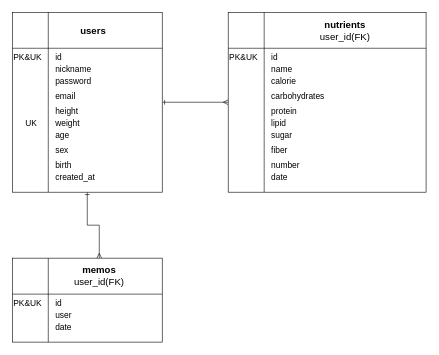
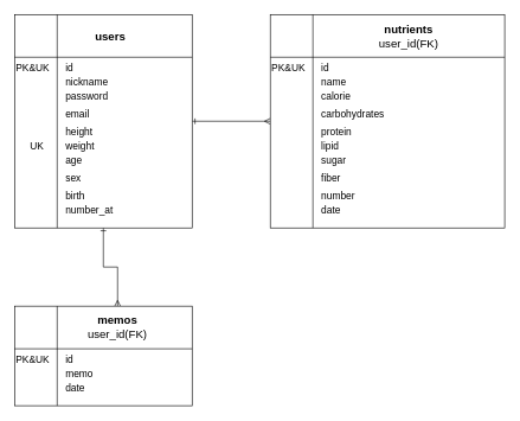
  <mxCell id="0" />
  <mxCell id="1" parent="0" />
  <mxCell id="2" style="edgeStyle=orthogonalEdgeStyle;rounded=0;orthogonalLoop=1;jettySize=auto;html=1;entryX=0;entryY=0.5;entryDx=0;entryDy=0;fontSize=14;endArrow=ERmany;endFill=0;startArrow=ERone;startFill=0;" parent="1" source="4" target="18" edge="1"><mxGeometry relative="1" as="geometry" /></mxCell>
  <mxCell id="3" value="" style="edgeStyle=orthogonalEdgeStyle;rounded=0;orthogonalLoop=1;jettySize=auto;html=1;fontSize=14;startArrow=ERone;startFill=0;endArrow=ERmany;endFill=0;" parent="1" source="4" target="33" edge="1"><mxGeometry relative="1" as="geometry" /></mxCell>
  <mxCell id="4" value="" style="shape=internalStorage;whiteSpace=wrap;html=1;backgroundOutline=1;dx=60;dy=60;align=left;" parent="1" vertex="1"><mxGeometry x="20" y="20" width="250" height="300" as="geometry" /></mxCell>
  <mxCell id="5" value="users" style="text;html=1;strokeColor=none;fillColor=none;align=center;verticalAlign=middle;whiteSpace=wrap;rounded=0;fontSize=16;fontStyle=1" parent="1" vertex="1"><mxGeometry x="110" y="30" width="90" height="40" as="geometry" /></mxCell>
  <mxCell id="6" value="PK&amp;amp;UK" style="text;html=1;strokeColor=none;fillColor=none;align=left;verticalAlign=middle;whiteSpace=wrap;rounded=0;fontSize=14;" parent="1" vertex="1"><mxGeometry x="20" y="80" width="50" height="30" as="geometry" /></mxCell>
  <mxCell id="7" value="id" style="text;html=1;align=left;verticalAlign=middle;resizable=0;points=[];autosize=1;strokeColor=none;fillColor=none;fontSize=14;" parent="1" vertex="1"><mxGeometry x="90" y="80" width="30" height="30" as="geometry" /></mxCell>
  <mxCell id="8" value="nickname" style="text;html=1;align=left;verticalAlign=middle;resizable=0;points=[];autosize=1;strokeColor=none;fillColor=none;fontSize=14;" parent="1" vertex="1"><mxGeometry x="90" y="100" width="80" height="30" as="geometry" /></mxCell>
  <mxCell id="9" value="password" style="text;html=1;align=left;verticalAlign=middle;resizable=0;points=[];autosize=1;strokeColor=none;fillColor=none;fontSize=14;" parent="1" vertex="1"><mxGeometry x="90" y="120" width="80" height="30" as="geometry" /></mxCell>
  <mxCell id="10" value="height" style="text;html=1;align=left;verticalAlign=middle;resizable=0;points=[];autosize=1;strokeColor=none;fillColor=none;fontSize=14;" parent="1" vertex="1"><mxGeometry x="90" y="170" width="60" height="30" as="geometry" /></mxCell>
  <mxCell id="11" value="email" style="text;html=1;align=left;verticalAlign=middle;resizable=0;points=[];autosize=1;strokeColor=none;fillColor=none;fontSize=14;" parent="1" vertex="1"><mxGeometry x="90" y="145" width="60" height="30" as="geometry" /></mxCell>
  <mxCell id="12" value="age" style="text;html=1;align=left;verticalAlign=middle;resizable=0;points=[];autosize=1;strokeColor=none;fillColor=none;fontSize=14;" parent="1" vertex="1"><mxGeometry x="90" y="210" width="50" height="30" as="geometry" /></mxCell>
  <mxCell id="13" value="weight" style="text;html=1;align=left;verticalAlign=middle;resizable=0;points=[];autosize=1;strokeColor=none;fillColor=none;fontSize=14;" parent="1" vertex="1"><mxGeometry x="90" y="190" width="60" height="30" as="geometry" /></mxCell>
  <mxCell id="14" value="sex" style="text;html=1;align=left;verticalAlign=middle;resizable=0;points=[];autosize=1;strokeColor=none;fillColor=none;fontSize=14;" parent="1" vertex="1"><mxGeometry x="90" y="234.5" width="50" height="30" as="geometry" /></mxCell>
- <mxCell id="15" value="created_at" style="text;html=1;align=left;verticalAlign=middle;resizable=0;points=[];autosize=1;strokeColor=none;fillColor=none;fontSize=14;" parent="1" vertex="1"><mxGeometry x="90" y="280" width="90" height="30" as="geometry" /></mxCell>
+ <mxCell id="15" value="number_at" style="text;html=1;align=left;verticalAlign=middle;resizable=0;points=[];autosize=1;strokeColor=none;fillColor=none;fontSize=14;" parent="1" vertex="1"><mxGeometry x="90" y="280" width="90" height="30" as="geometry" /></mxCell>
  <mxCell id="16" value="birth" style="text;html=1;align=left;verticalAlign=middle;resizable=0;points=[];autosize=1;strokeColor=none;fillColor=none;fontSize=14;" parent="1" vertex="1"><mxGeometry x="90" y="260" width="50" height="30" as="geometry" /></mxCell>
  <mxCell id="17" value="UK" style="text;html=1;strokeColor=none;fillColor=none;align=left;verticalAlign=middle;whiteSpace=wrap;rounded=0;fontSize=14;" parent="1" vertex="1"><mxGeometry x="40" y="190" width="30" height="30" as="geometry" /></mxCell>
  <mxCell id="18" value="" style="shape=internalStorage;whiteSpace=wrap;html=1;backgroundOutline=1;dx=60;dy=60;align=left;" parent="1" vertex="1"><mxGeometry x="380" y="20" width="330" height="300" as="geometry" /></mxCell>
  <mxCell id="19" value="nutrients" style="text;html=1;strokeColor=none;fillColor=none;align=center;verticalAlign=middle;whiteSpace=wrap;rounded=0;fontSize=16;fontStyle=1" parent="1" vertex="1"><mxGeometry x="530" y="20" width="90" height="40" as="geometry" /></mxCell>
  <mxCell id="20" value="id" style="text;html=1;align=left;verticalAlign=middle;resizable=0;points=[];autosize=1;strokeColor=none;fillColor=none;fontSize=14;" parent="1" vertex="1"><mxGeometry x="450" y="80" width="30" height="30" as="geometry" /></mxCell>
  <mxCell id="21" value="name" style="text;html=1;align=left;verticalAlign=middle;resizable=0;points=[];autosize=1;strokeColor=none;fillColor=none;fontSize=14;" parent="1" vertex="1"><mxGeometry x="450" y="100" width="60" height="30" as="geometry" /></mxCell>
  <mxCell id="22" value="calorie" style="text;html=1;align=left;verticalAlign=middle;resizable=0;points=[];autosize=1;strokeColor=none;fillColor=none;fontSize=14;" parent="1" vertex="1"><mxGeometry x="450" y="120" width="60" height="30" as="geometry" /></mxCell>
  <mxCell id="23" value="protein" style="text;html=1;align=left;verticalAlign=middle;resizable=0;points=[];autosize=1;strokeColor=none;fillColor=none;fontSize=14;" parent="1" vertex="1"><mxGeometry x="450" y="170" width="70" height="30" as="geometry" /></mxCell>
  <mxCell id="24" value="carbohydrates" style="text;html=1;align=left;verticalAlign=middle;resizable=0;points=[];autosize=1;strokeColor=none;fillColor=none;fontSize=14;" parent="1" vertex="1"><mxGeometry x="450" y="145" width="110" height="30" as="geometry" /></mxCell>
  <mxCell id="25" value="sugar" style="text;html=1;align=left;verticalAlign=middle;resizable=0;points=[];autosize=1;strokeColor=none;fillColor=none;fontSize=14;" parent="1" vertex="1"><mxGeometry x="450" y="210" width="60" height="30" as="geometry" /></mxCell>
  <mxCell id="26" value="lipid" style="text;html=1;align=left;verticalAlign=middle;resizable=0;points=[];autosize=1;strokeColor=none;fillColor=none;fontSize=14;" parent="1" vertex="1"><mxGeometry x="450" y="190" width="50" height="30" as="geometry" /></mxCell>
  <mxCell id="27" value="fiber" style="text;html=1;align=left;verticalAlign=middle;resizable=0;points=[];autosize=1;strokeColor=none;fillColor=none;fontSize=14;" parent="1" vertex="1"><mxGeometry x="450" y="234.5" width="50" height="30" as="geometry" /></mxCell>
  <mxCell id="28" value="date" style="text;html=1;align=left;verticalAlign=middle;resizable=0;points=[];autosize=1;strokeColor=none;fillColor=none;fontSize=14;" parent="1" vertex="1"><mxGeometry x="450" y="280" width="50" height="30" as="geometry" /></mxCell>
  <mxCell id="29" value="number" style="text;html=1;align=left;verticalAlign=middle;resizable=0;points=[];autosize=1;strokeColor=none;fillColor=none;fontSize=14;" parent="1" vertex="1"><mxGeometry x="450" y="260" width="70" height="30" as="geometry" /></mxCell>
  <mxCell id="30" value="PK&amp;amp;UK" style="text;html=1;strokeColor=none;fillColor=none;align=left;verticalAlign=middle;whiteSpace=wrap;rounded=0;fontSize=14;" parent="1" vertex="1"><mxGeometry x="380" y="80" width="50" height="30" as="geometry" /></mxCell>
  <mxCell id="31" value="user_id(FK)" style="text;html=1;strokeColor=none;fillColor=none;align=center;verticalAlign=middle;whiteSpace=wrap;rounded=0;fontSize=16;fontStyle=0" parent="1" vertex="1"><mxGeometry x="530" y="40" width="90" height="40" as="geometry" /></mxCell>
  <mxCell id="32" value="" style="shape=internalStorage;whiteSpace=wrap;html=1;backgroundOutline=1;dx=60;dy=60;align=left;" parent="1" vertex="1"><mxGeometry x="20" y="430" width="250" height="140" as="geometry" /></mxCell>
  <mxCell id="33" value="memos" style="text;html=1;strokeColor=none;fillColor=none;align=center;verticalAlign=middle;whiteSpace=wrap;rounded=0;fontSize=16;fontStyle=1" parent="1" vertex="1"><mxGeometry x="120" y="430" width="90" height="40" as="geometry" /></mxCell>
  <mxCell id="34" value="user_id(FK)" style="text;html=1;strokeColor=none;fillColor=none;align=center;verticalAlign=middle;whiteSpace=wrap;rounded=0;fontSize=16;fontStyle=0" parent="1" vertex="1"><mxGeometry x="120" y="450" width="90" height="40" as="geometry" /></mxCell>
  <mxCell id="35" value="PK&amp;amp;UK" style="text;html=1;strokeColor=none;fillColor=none;align=left;verticalAlign=middle;whiteSpace=wrap;rounded=0;fontSize=14;" parent="1" vertex="1"><mxGeometry x="20" y="490" width="50" height="30" as="geometry" /></mxCell>
  <mxCell id="36" value="id" style="text;html=1;align=left;verticalAlign=middle;resizable=0;points=[];autosize=1;strokeColor=none;fillColor=none;fontSize=14;" parent="1" vertex="1"><mxGeometry x="90" y="490" width="30" height="30" as="geometry" /></mxCell>
- <mxCell id="37" value="user" style="text;html=1;align=left;verticalAlign=middle;resizable=0;points=[];autosize=1;strokeColor=none;fillColor=none;fontSize=14;" parent="1" vertex="1"><mxGeometry x="90" y="510" width="60" height="30" as="geometry" /></mxCell>
+ <mxCell id="37" value="memo" style="text;html=1;align=left;verticalAlign=middle;resizable=0;points=[];autosize=1;strokeColor=none;fillColor=none;fontSize=14;" parent="1" vertex="1"><mxGeometry x="90" y="510" width="60" height="30" as="geometry" /></mxCell>
  <mxCell id="38" value="date" style="text;html=1;align=left;verticalAlign=middle;resizable=0;points=[];autosize=1;strokeColor=none;fillColor=none;fontSize=14;" parent="1" vertex="1"><mxGeometry x="90" y="530" width="50" height="30" as="geometry" /></mxCell>
